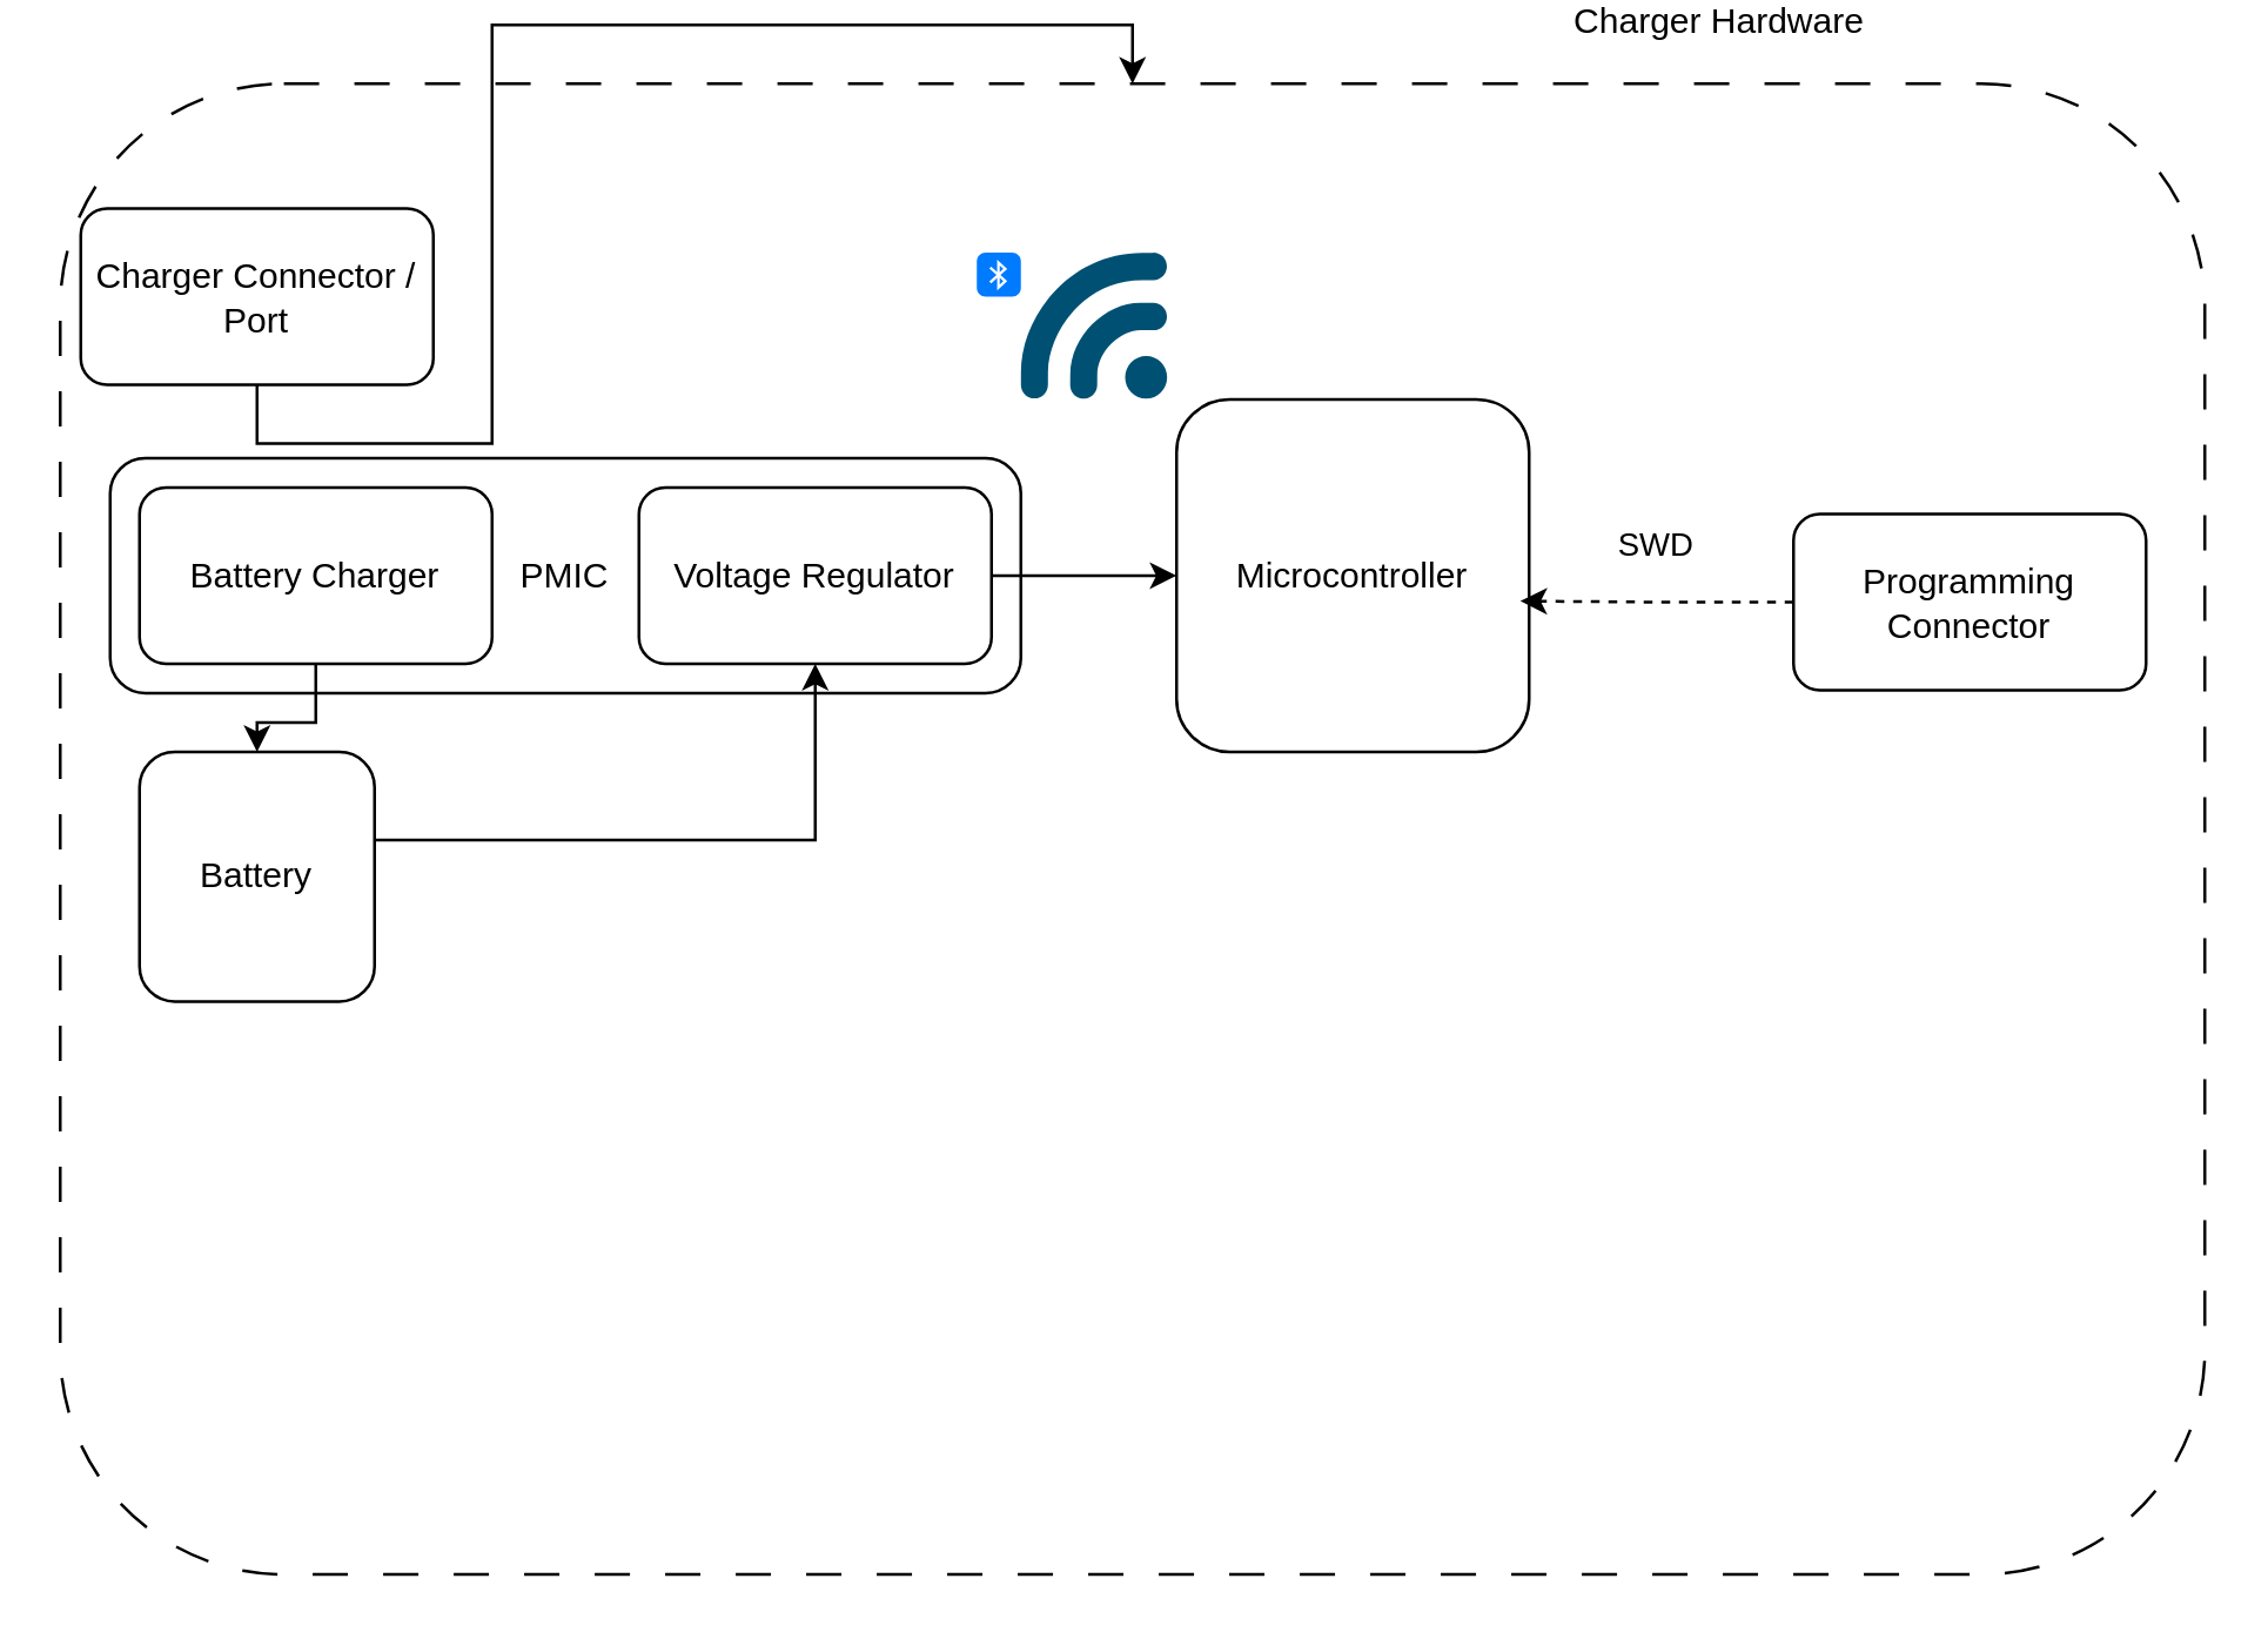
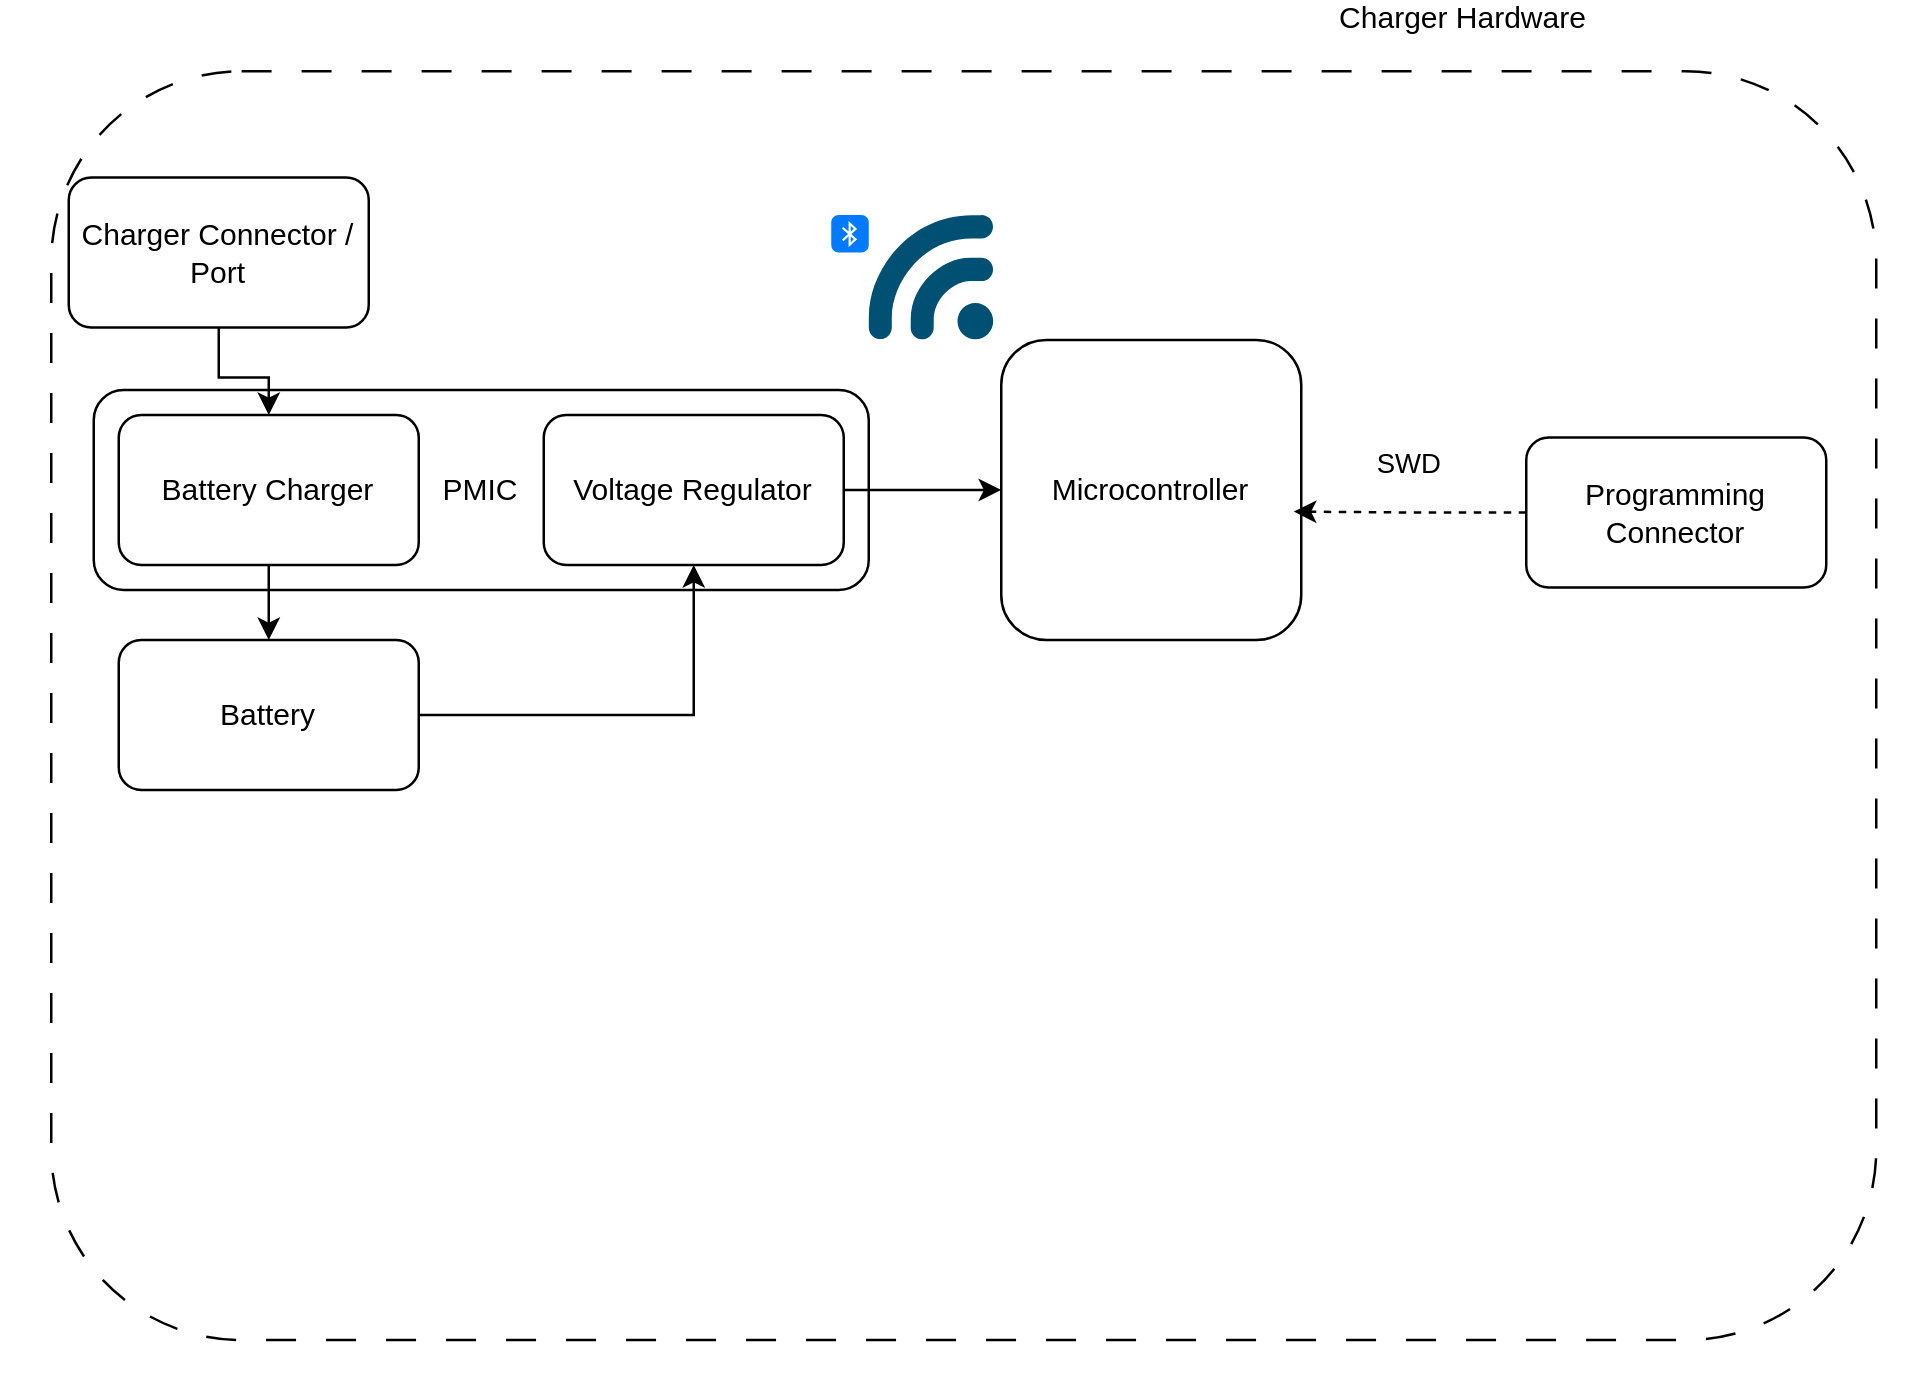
  <mxCell id="0" />
  <mxCell id="1" parent="0" />
  <mxCell id="2" value="&lt;p style=&quot;line-height: 120%;&quot;&gt;PMIC&lt;/p&gt;" style="rounded=1;whiteSpace=wrap;html=1;fillColor=none;" vertex="1" parent="1"><mxGeometry x="37" y="147.5" width="310" height="80" as="geometry" /></mxCell>
  <mxCell id="3" value="&lt;div&gt;Charger Hardware&lt;/div&gt;" style="rounded=1;whiteSpace=wrap;html=1;fillColor=none;dashed=1;dashPattern=12 12;spacingTop=-550;spacingRight=0;spacingLeft=400;fontColor=#000000;" vertex="1" parent="1"><mxGeometry x="20" y="20" width="730" height="507.5" as="geometry" /></mxCell>
  <mxCell id="4" value="&lt;div&gt;Microcontroller&lt;br&gt;&lt;/div&gt;" style="rounded=1;whiteSpace=wrap;html=1;fontColor=#000000;" vertex="1" parent="1"><mxGeometry x="400" y="127.5" width="120" height="120" as="geometry" /></mxCell>
  <mxCell id="5" style="edgeStyle=orthogonalEdgeStyle;rounded=0;orthogonalLoop=1;jettySize=auto;html=1;entryX=0.975;entryY=0.572;entryDx=0;entryDy=0;entryPerimeter=0;dashed=1;" edge="1" parent="1" source="7" target="4"><mxGeometry relative="1" as="geometry"><mxPoint x="520" y="152.5" as="targetPoint" /></mxGeometry></mxCell>
  <mxCell id="6" value="SWD" style="edgeLabel;html=1;align=center;verticalAlign=middle;resizable=0;points=[];" vertex="1" connectable="0" parent="5"><mxGeometry x="0.129" y="2" relative="1" as="geometry"><mxPoint x="5" y="-22" as="offset" /></mxGeometry></mxCell>
  <mxCell id="7" value="Programming Connector" style="rounded=1;whiteSpace=wrap;html=1;" vertex="1" parent="1"><mxGeometry x="610" y="166.5" width="120" height="60" as="geometry" /></mxCell>
  <mxCell id="8" style="edgeStyle=orthogonalEdgeStyle;rounded=0;orthogonalLoop=1;jettySize=auto;html=1;" edge="1" parent="1" source="9" target="4"><mxGeometry relative="1" as="geometry" /></mxCell>
  <mxCell id="9" value="Voltage Regulator" style="rounded=1;whiteSpace=wrap;html=1;" vertex="1" parent="1"><mxGeometry x="217" y="157.5" width="120" height="60" as="geometry" /></mxCell>
  <mxCell id="10" style="edgeStyle=orthogonalEdgeStyle;rounded=0;orthogonalLoop=1;jettySize=auto;html=1;exitX=1;exitY=0.5;exitDx=0;exitDy=0;entryX=0.5;entryY=1;entryDx=0;entryDy=0;" edge="1" parent="1" source="11" target="9"><mxGeometry relative="1" as="geometry"><mxPoint x="207" y="392.5" as="sourcePoint" /><mxPoint x="237" y="247.5" as="targetPoint" /><Array as="points"><mxPoint x="277" y="277.5" /></Array></mxGeometry></mxCell>
- <mxCell id="11" value="Battery" style="rounded=1;whiteSpace=wrap;html=1;" vertex="1" parent="1"><mxGeometry x="47" y="247.5" width="80" height="85" as="geometry" /></mxCell>
+ <mxCell id="11" value="Battery" style="rounded=1;whiteSpace=wrap;html=1;" vertex="1" parent="1"><mxGeometry x="47" y="247.5" width="120" height="60" as="geometry" /></mxCell>
  <mxCell id="12" style="edgeStyle=orthogonalEdgeStyle;rounded=0;orthogonalLoop=1;jettySize=auto;html=1;entryX=0.5;entryY=0;entryDx=0;entryDy=0;" edge="1" parent="1" source="13" target="11"><mxGeometry relative="1" as="geometry" /></mxCell>
  <mxCell id="13" value="Battery Charger" style="rounded=1;whiteSpace=wrap;html=1;" vertex="1" parent="1"><mxGeometry x="47" y="157.5" width="120" height="60" as="geometry" /></mxCell>
- <mxCell id="14" style="edgeStyle=orthogonalEdgeStyle;rounded=0;orthogonalLoop=1;jettySize=auto;html=1;" edge="1" parent="1" source="15" target="3"><mxGeometry relative="1" as="geometry" /></mxCell>
+ <mxCell id="14" style="edgeStyle=orthogonalEdgeStyle;rounded=0;orthogonalLoop=1;jettySize=auto;html=1;" edge="1" parent="1" source="15" target="13"><mxGeometry relative="1" as="geometry" /></mxCell>
  <mxCell id="15" value="Charger Connector / Port" style="rounded=1;whiteSpace=wrap;html=1;" vertex="1" parent="1"><mxGeometry x="27" y="62.5" width="120" height="60" as="geometry" /></mxCell>
  <mxCell id="16" value="" style="points=[[0.005,0.09,0],[0.08,0,0],[0.76,0.25,0],[1,0.92,0],[0.91,0.995,0],[0.57,0.995,0],[0.045,0.955,0],[0.005,0.43,0]];verticalLabelPosition=bottom;sketch=0;html=1;verticalAlign=top;aspect=fixed;align=center;pointerEvents=1;shape=mxgraph.cisco19.3g_4g_indicator;fillColor=#005073;strokeColor=none;flipH=1;" vertex="1" parent="1"><mxGeometry x="347" y="77.5" width="50" height="50" as="geometry" /></mxCell>
  <mxCell id="17" value="" style="html=1;strokeWidth=1;shadow=0;dashed=0;shape=mxgraph.ios7.misc.bluetooth;fillColor=#007AFF;strokeColor=none;buttonText=;strokeColor2=#222222;fontColor=#222222;fontSize=8;verticalLabelPosition=bottom;verticalAlign=top;align=center;sketch=0;" vertex="1" parent="1"><mxGeometry x="332" y="77.5" width="15" height="15" as="geometry" /></mxCell>
